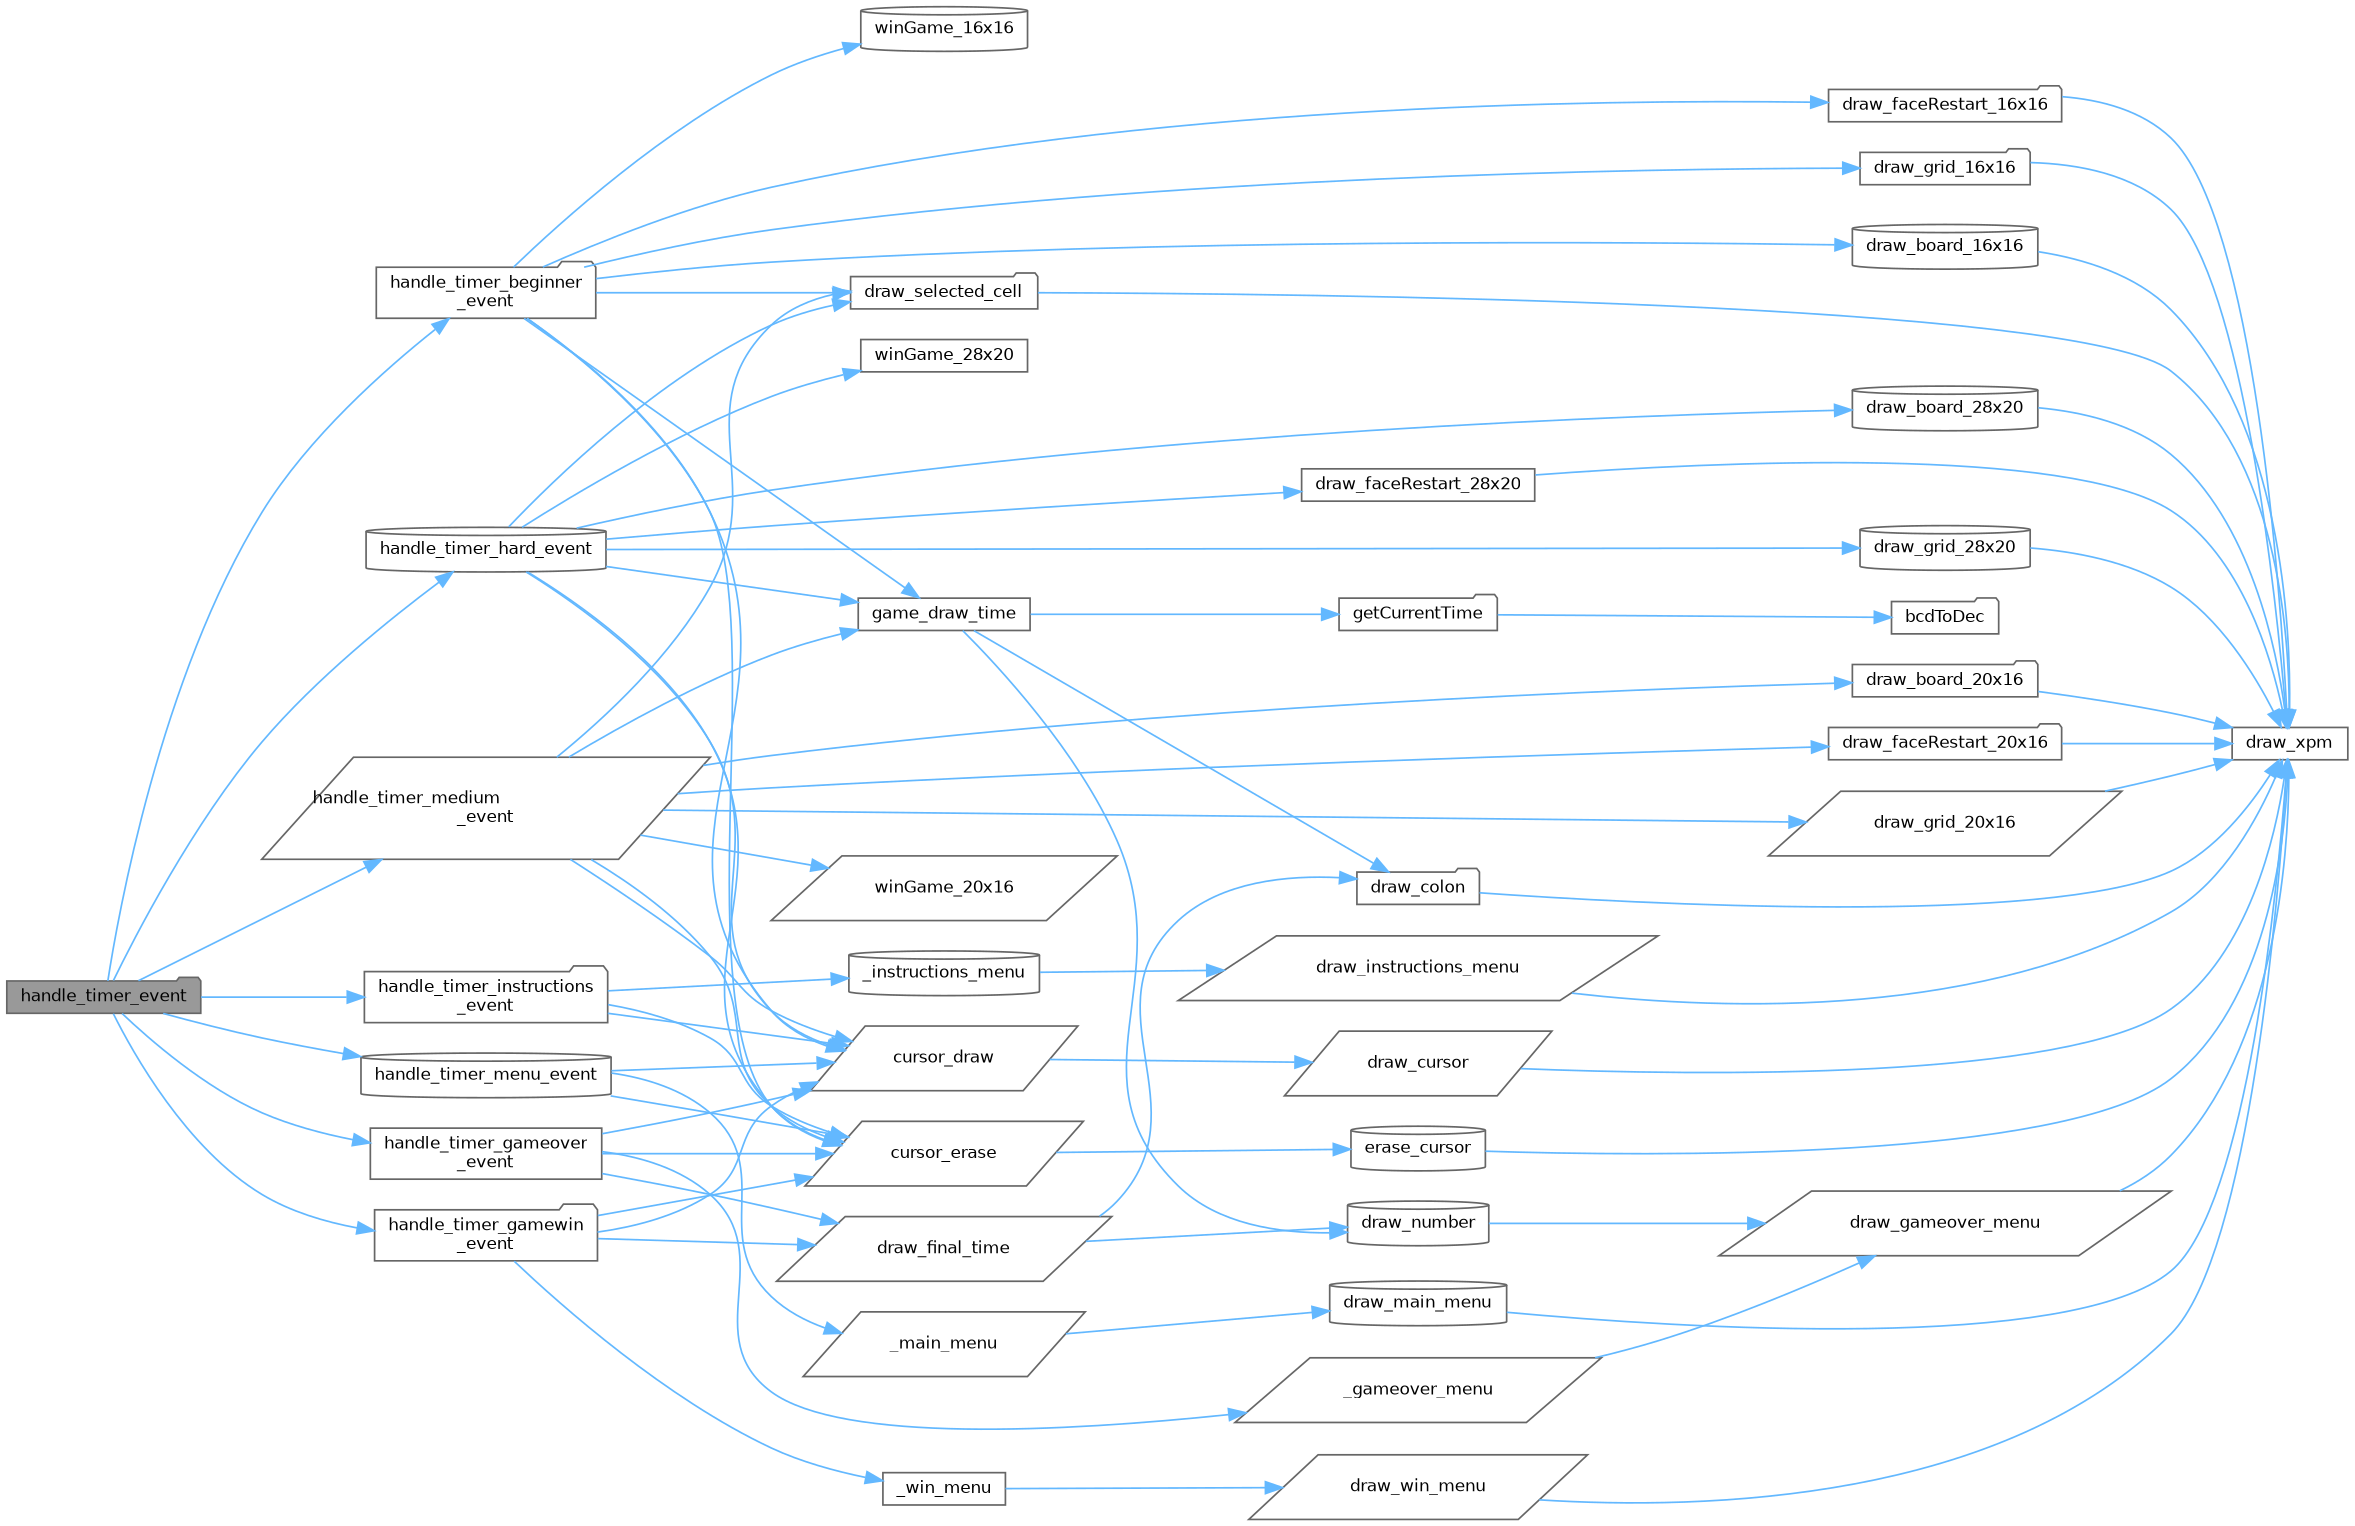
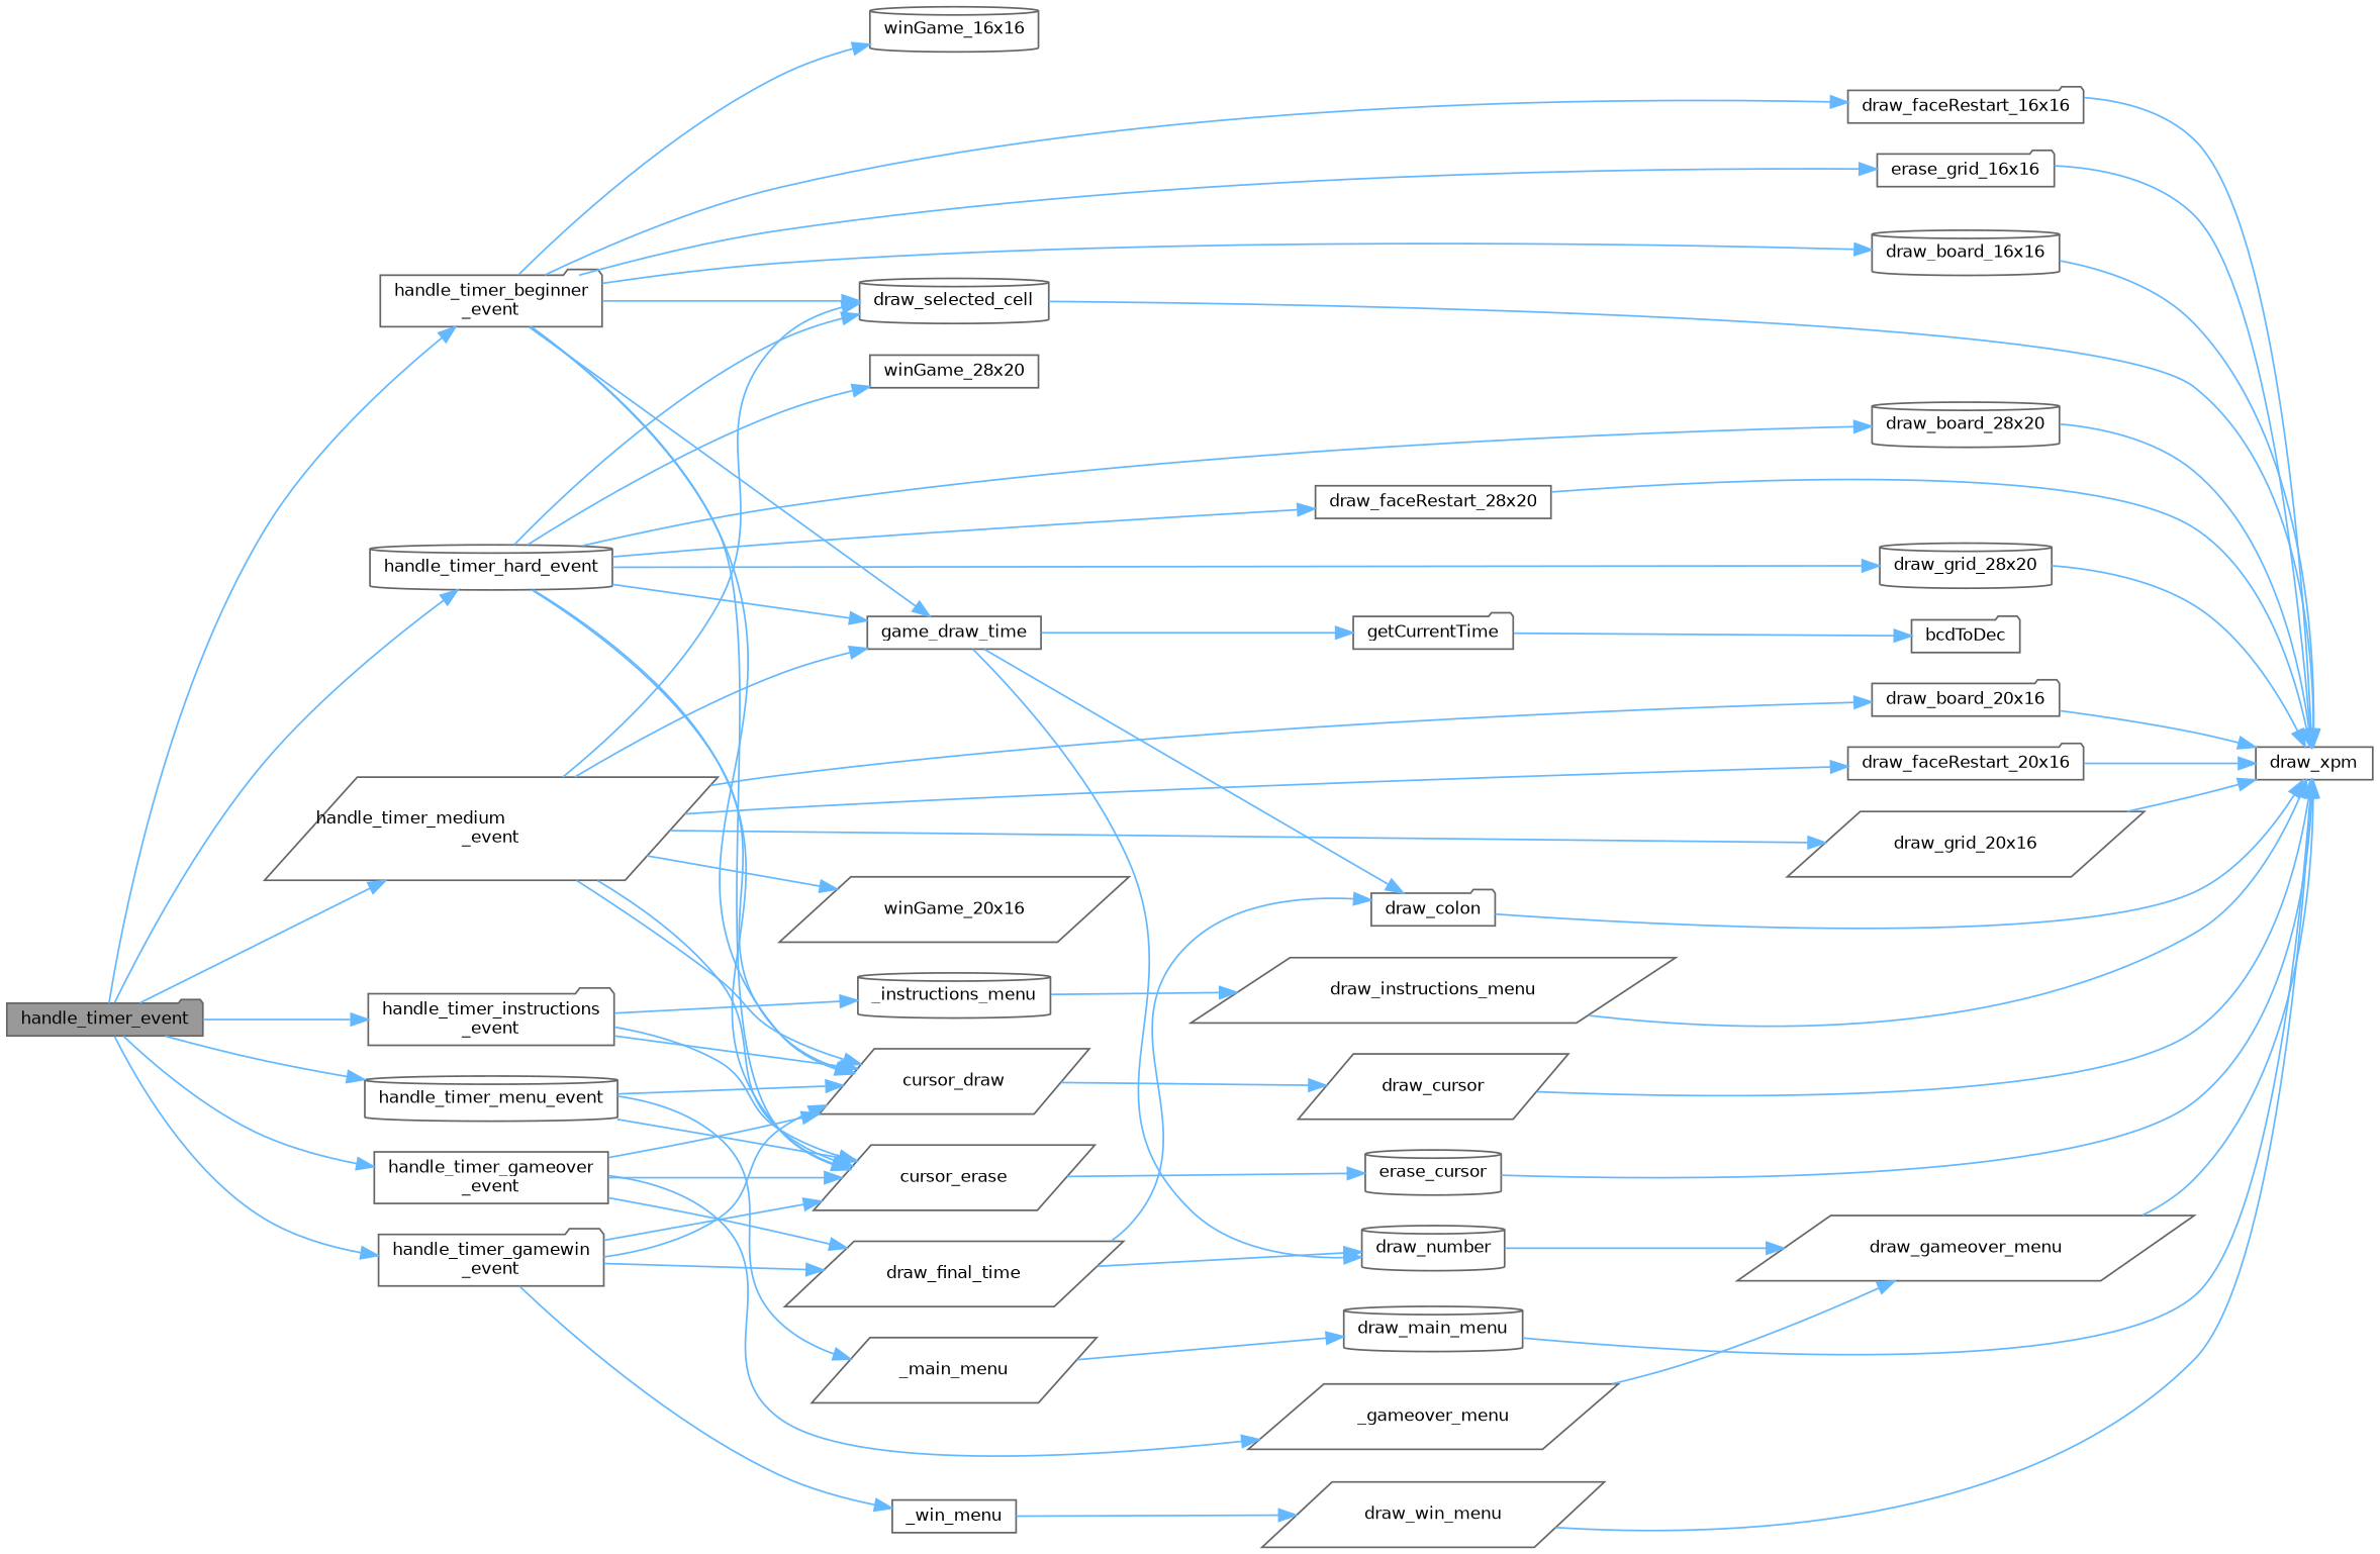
  digraph {
    rankdir=LR
    node [color=grey40 fillcolor=white fontname=Helvetica fontsize=10 shape=parallelogram style=filled]
    edge [color=steelblue1 fontname=Helvetica fontsize=10 labelfontname=Helvetica labelfontsize=10 style=solid]
    n1 [color=gray40 fillcolor=grey60 fontcolor=black height=0.2 label=handle_timer_event shape=folder width=0.4]
    n2 [height=0.2 label="handle_timer_beginner\l_event" shape=folder width=0.4]
    n3 [height=0.2 label="handle_timer_gameover\l_event" shape=box width=0.4]
    n4 [height=0.2 label="handle_timer_gamewin\l_event" shape=folder width=0.4]
    n5 [height=0.2 label=handle_timer_hard_event shape=cylinder width=0.4]
    n6 [height=0.2 label="handle_timer_instructions\l_event" shape=folder width=0.4]
    n7 [height=0.2 label="handle_timer_medium\l_event" width=0.4]
    n8 [height=0.2 label=handle_timer_menu_event shape=cylinder width=0.4]
    n9 [height=0.2 label=cursor_draw width=0.4]
    n10 [height=0.2 label=cursor_erase width=0.4]
    n11 [height=0.2 label=draw_board_16x16 shape=cylinder width=0.4]
    n12 [height=0.2 label=draw_faceRestart_16x16 shape=folder width=0.4]
-   n13 [height=0.2 label=draw_grid_16x16 shape=folder width=0.4]
-   n14 [height=0.2 label=draw_selected_cell shape=folder width=0.4]
+   n13 [height=0.2 label=erase_grid_16x16 shape=folder width=0.4]
+   n14 [height=0.2 label=draw_selected_cell shape=cylinder width=0.4]
    n15 [height=0.2 label=game_draw_time shape=box width=0.4]
    n16 [height=0.2 label=winGame_16x16 shape=cylinder width=0.4]
    n17 [height=0.2 label=_gameover_menu width=0.4]
    n18 [height=0.2 label=draw_final_time width=0.4]
    n19 [height=0.2 label=_win_menu shape=box width=0.4]
    n20 [height=0.2 label=draw_board_28x20 shape=cylinder width=0.4]
    n21 [height=0.2 label=draw_faceRestart_28x20 shape=box width=0.4]
    n22 [height=0.2 label=draw_grid_28x20 shape=cylinder width=0.4]
    n23 [height=0.2 label=winGame_28x20 shape=box width=0.4]
    n24 [height=0.2 label=_instructions_menu shape=cylinder width=0.4]
    n25 [height=0.2 label=draw_board_20x16 shape=folder width=0.4]
    n26 [height=0.2 label=draw_faceRestart_20x16 shape=folder width=0.4]
    n27 [height=0.2 label=draw_grid_20x16 width=0.4]
    n28 [height=0.2 label=winGame_20x16 width=0.4]
    n29 [height=0.2 label=_main_menu width=0.4]
    n30 [height=0.2 label=draw_cursor width=0.4]
    n31 [height=0.2 label=erase_cursor shape=cylinder width=0.4]
    n32 [height=0.2 label=draw_xpm shape=box width=0.4]
    n33 [height=0.2 label=draw_colon shape=folder width=0.4]
    n34 [height=0.2 label=draw_number shape=cylinder width=0.4]
    n35 [height=0.2 label=getCurrentTime shape=folder width=0.4]
    n36 [height=0.2 label=draw_gameover_menu width=0.4]
    n37 [height=0.2 label=bcdToDec shape=folder width=0.4]
    n38 [height=0.2 label=draw_win_menu width=0.4]
    n39 [height=0.2 label=draw_instructions_menu width=0.4]
    n40 [height=0.2 label=draw_main_menu shape=cylinder width=0.4]
    n1 -> n2
    n1 -> n3
    n1 -> n4
    n1 -> n5
    n1 -> n6
    n1 -> n7
    n1 -> n8
    n2 -> n9
    n2 -> n10
    n2 -> n11
    n2 -> n12
    n2 -> n13
    n2 -> n14
    n2 -> n15
    n2 -> n16
    n3 -> n9
    n3 -> n10
    n3 -> n17
    n3 -> n18
    n4 -> n9
    n4 -> n10
    n4 -> n18
    n4 -> n19
    n5 -> n9
    n5 -> n10
    n5 -> n14
    n5 -> n15
    n5 -> n20
    n5 -> n21
    n5 -> n22
    n5 -> n23
    n6 -> n9
    n6 -> n10
    n6 -> n24
    n7 -> n9
    n7 -> n10
    n7 -> n14
    n7 -> n15
    n7 -> n25
    n7 -> n26
    n7 -> n27
    n7 -> n28
    n8 -> n9
    n8 -> n10
    n8 -> n29
    n9 -> n30
    n10 -> n31
    n11 -> n32
    n12 -> n32
    n13 -> n32
    n14 -> n32
    n15 -> n33
    n15 -> n34
    n15 -> n35
    n17 -> n36
    n18 -> n33
    n18 -> n34
    n19 -> n38
    n20 -> n32
    n21 -> n32
    n22 -> n32
    n24 -> n39
    n25 -> n32
    n26 -> n32
    n27 -> n32
    n29 -> n40
    n30 -> n32
    n31 -> n32
    n33 -> n32
    n34 -> n36
    n35 -> n37
    n36 -> n32
    n38 -> n32
    n39 -> n32
    n40 -> n32
  }
